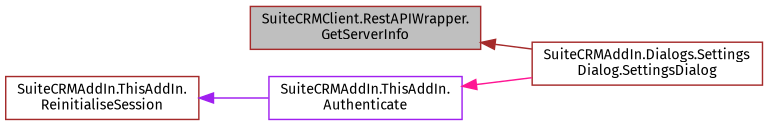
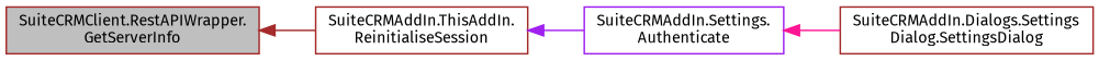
  digraph {
    fontname="Fira Sans"
    rankdir=LR
    node [color=brown fillcolor=white fontname="Fira Sans" fontsize=10 shape=record style=filled]
    edge [dir=back fontname="Fira Sans" fontsize=10 labelfontname=Helvetica labelfontsize=10 style=solid]
    n1 [fillcolor=grey75 fontcolor=black height=0.2 label="SuiteCRMClient.RestAPIWrapper.\lGetServerInfo" width=0.4]
    n2 [height=0.2 label="SuiteCRMAddIn.ThisAddIn.\lReinitialiseSession" width=0.4]
-   n3 [color=purple height=0.2 label="SuiteCRMAddIn.ThisAddIn.\lAuthenticate" width=0.4]
+   n3 [color=purple height=0.2 label="SuiteCRMAddIn.Settings.\lAuthenticate" width=0.4]
    n4 [height=0.2 label="SuiteCRMAddIn.Dialogs.Settings\lDialog.SettingsDialog" width=0.4]
-   n1 -> n4 [color=brown]
+   n1 -> n2 [color=brown]
    n2 -> n3 [color=purple]
    n3 -> n4 [color=deeppink]
  }
